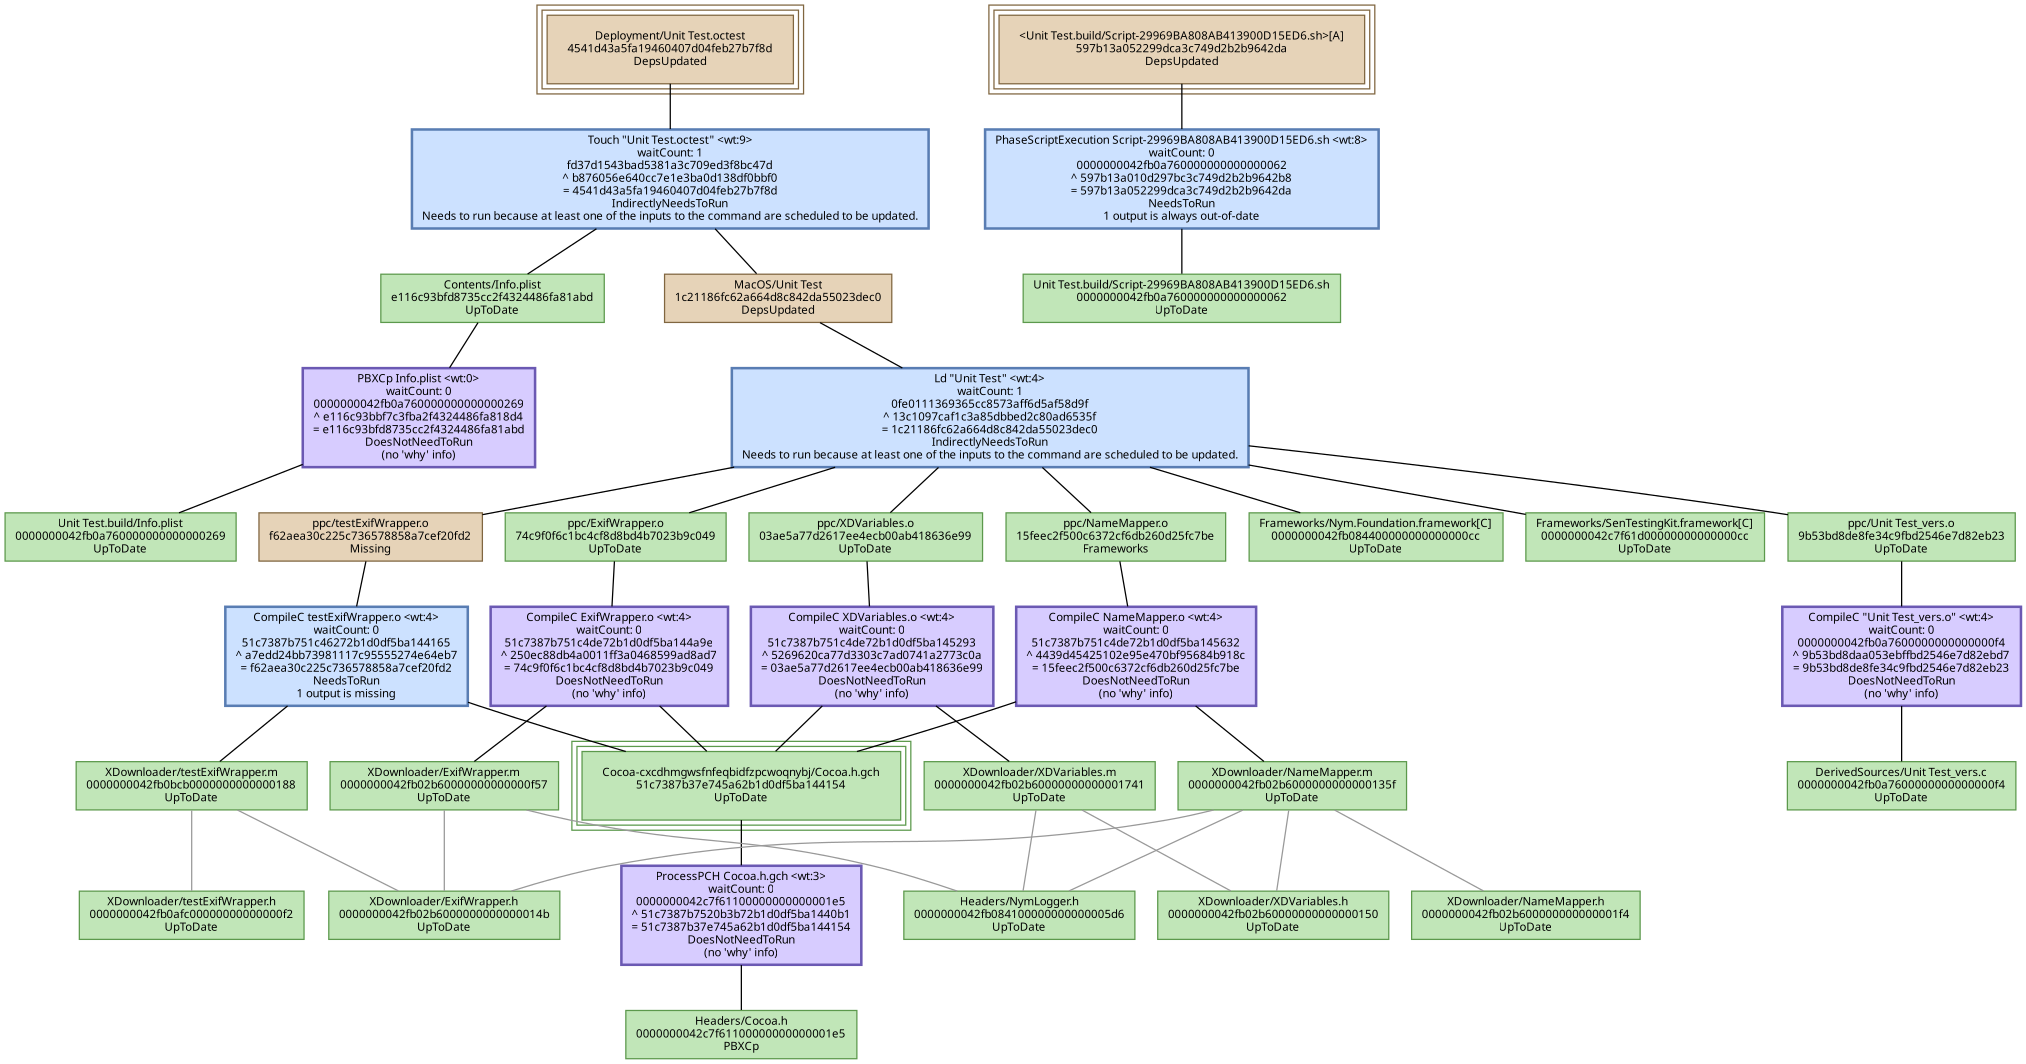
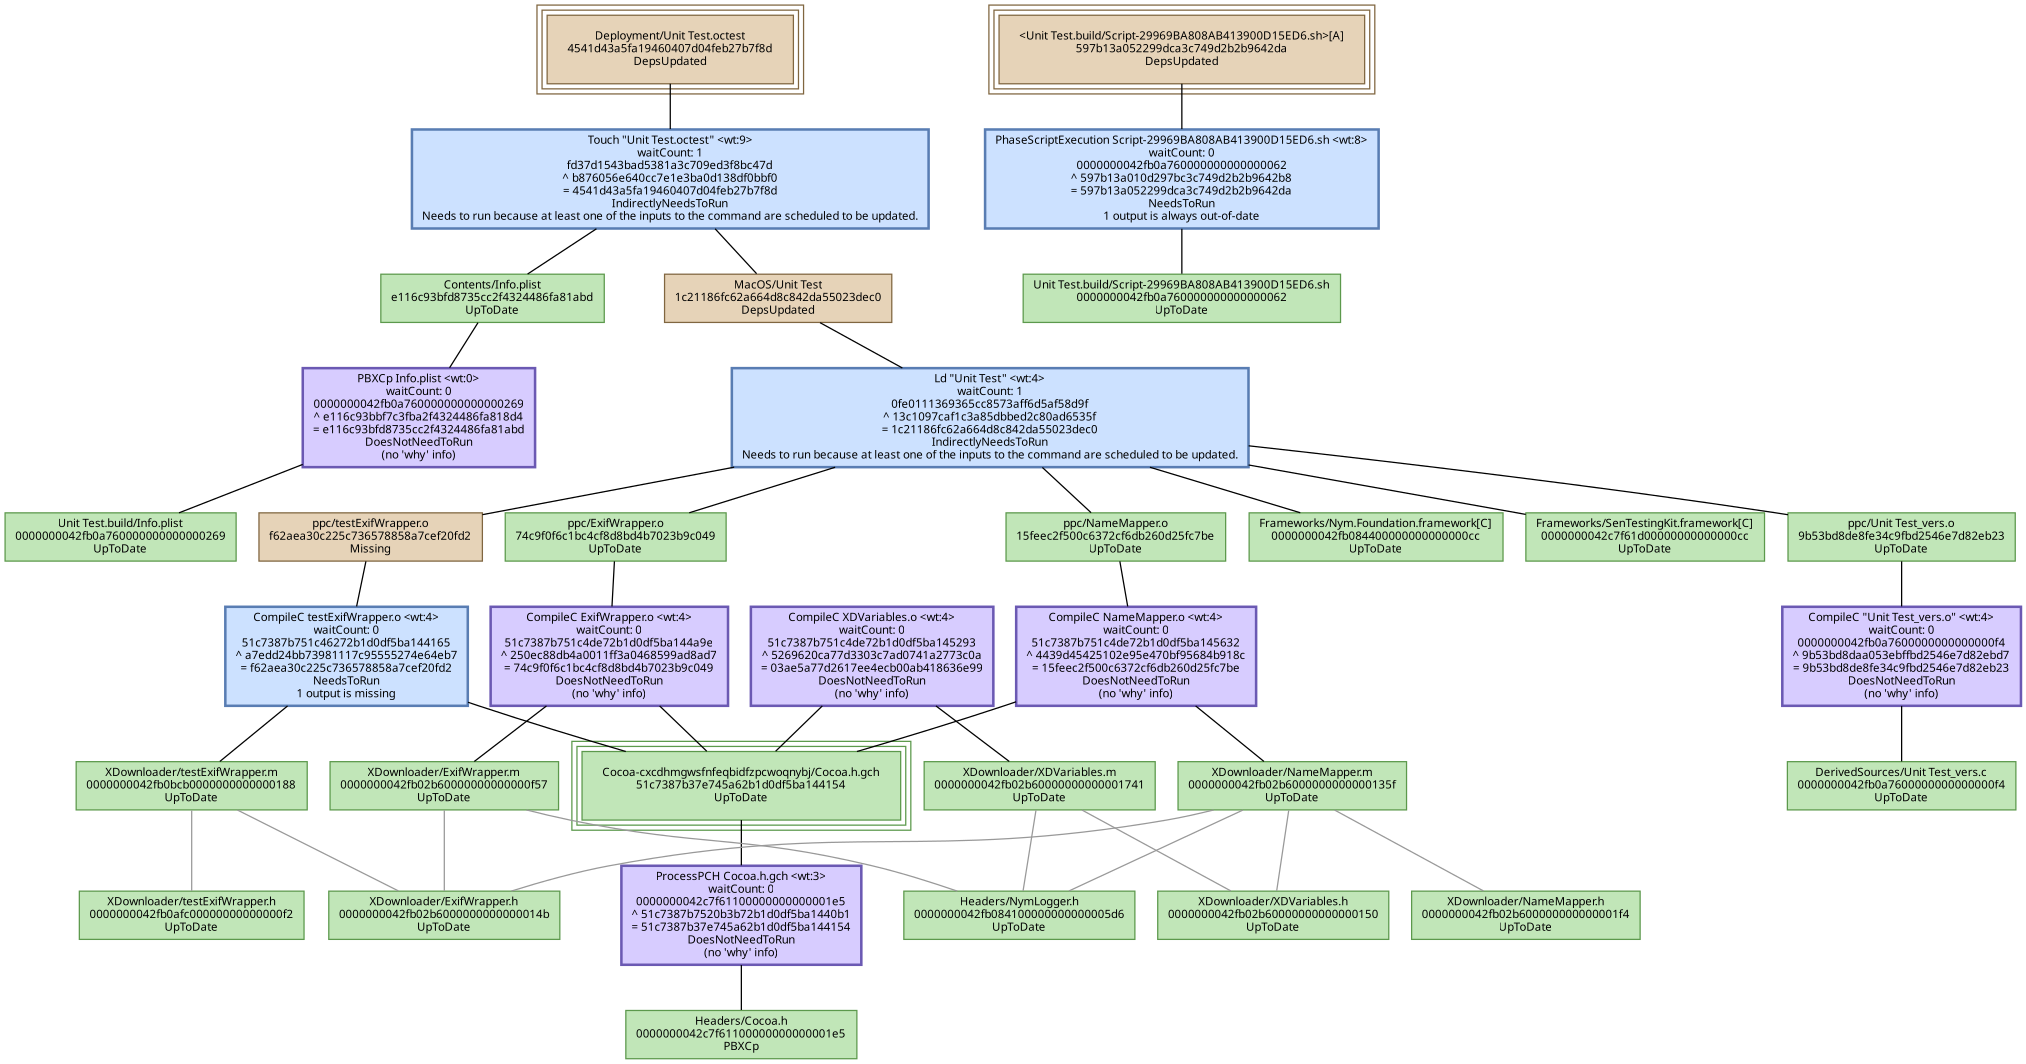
  digraph {
    concentrate=false
    node [color="0.3 0.5 0.6" fillcolor="0.3 0.2 0.9" fontname=Monaco fontsize=9 shape=box style=filled]
    edge [arrowhead=none arrowtail=normal color=black style=solid]
    n1 [color="0.1 0.5 0.5" fillcolor="0.1 0.2 0.9" label="Deployment/Unit Test.octest\n4541d43a5fa19460407d04feb27b7f8d\nDepsUpdated" peripheries=3]
    n2 [color="0.6 0.5 0.7" fillcolor="0.6 0.2 1.0" label="Touch \"Unit Test.octest\" <wt:9>\nwaitCount: 1\nfd37d1543bad5381a3c709ed3f8bc47d\n^ b876056e640cc7e1e3ba0d138df0bbf0\n= 4541d43a5fa19460407d04feb27b7f8d\nIndirectlyNeedsToRun\nNeeds to run because at least one of the inputs to the command are scheduled to be updated." style="filled,bold"]
    n3 [label="Contents/Info.plist\ne116c93bfd8735cc2f4324486fa81abd\nUpToDate"]
    n4 [color="0.1 0.5 0.5" fillcolor="0.1 0.2 0.9" label="MacOS/Unit Test\n1c21186fc62a664d8c842da55023dec0\nDepsUpdated"]
    n5 [color="0.7 0.5 0.7" fillcolor="0.7 0.2 1.0" label="PBXCp Info.plist <wt:0>\nwaitCount: 0\n0000000042fb0a760000000000000269\n^ e116c93bbf7c3fba2f4324486fa818d4\n= e116c93bfd8735cc2f4324486fa81abd\nDoesNotNeedToRun\n(no 'why' info)" style="filled,bold"]
    n6 [label="Unit Test.build/Info.plist\n0000000042fb0a760000000000000269\nUpToDate"]
-   n7 [label="ppc/NameMapper.o\n15feec2f500c6372cf6db260d25fc7be\nFrameworks"]
+   n7 [label="ppc/NameMapper.o\n15feec2f500c6372cf6db260d25fc7be\nUpToDate"]
    n8 [color="0.7 0.5 0.7" fillcolor="0.7 0.2 1.0" label="CompileC NameMapper.o <wt:4>\nwaitCount: 0\n51c7387b751c4de72b1d0df5ba145632\n^ 4439d45425102e95e470bf95684b918c\n= 15feec2f500c6372cf6db260d25fc7be\nDoesNotNeedToRun\n(no 'why' info)" style="filled,bold"]
    n9 [label="Cocoa-cxcdhmgwsfnfeqbidfzpcwoqnybj/Cocoa.h.gch\n51c7387b37e745a62b1d0df5ba144154\nUpToDate" peripheries=3]
    n10 [label="XDownloader/NameMapper.m\n0000000042fb02b6000000000000135f\nUpToDate"]
    n11 [label="Headers/Cocoa.h\n0000000042c7f61100000000000001e5\nPBXCp"]
    n12 [color="0.7 0.5 0.7" fillcolor="0.7 0.2 1.0" label="ProcessPCH Cocoa.h.gch <wt:3>\nwaitCount: 0\n0000000042c7f61100000000000001e5\n^ 51c7387b7520b3b72b1d0df5ba1440b1\n= 51c7387b37e745a62b1d0df5ba144154\nDoesNotNeedToRun\n(no 'why' info)" style="filled,bold"]
    n13 [label="XDownloader/ExifWrapper.h\n0000000042fb02b6000000000000014b\nUpToDate"]
    n14 [label="Headers/NymLogger.h\n0000000042fb084100000000000005d6\nUpToDate"]
    n15 [label="XDownloader/NameMapper.h\n0000000042fb02b600000000000001f4\nUpToDate"]
    n16 [label="XDownloader/XDVariables.h\n0000000042fb02b60000000000000150\nUpToDate"]
    n17 [color="0.1 0.5 0.5" fillcolor="0.1 0.2 0.9" label="ppc/testExifWrapper.o\nf62aea30c225c736578858a7cef20fd2\nMissing"]
    n18 [color="0.6 0.5 0.7" fillcolor="0.6 0.2 1.0" label="CompileC testExifWrapper.o <wt:4>\nwaitCount: 0\n51c7387b751c46272b1d0df5ba144165\n^ a7edd24bb73981117c95555274e64eb7\n= f62aea30c225c736578858a7cef20fd2\nNeedsToRun\n1 output is missing" style="filled,bold"]
    n19 [label="XDownloader/testExifWrapper.m\n0000000042fb0bcb0000000000000188\nUpToDate"]
    n20 [label="XDownloader/testExifWrapper.h\n0000000042fb0afc00000000000000f2\nUpToDate"]
-   n21 [label="ppc/XDVariables.o\n03ae5a77d2617ee4ecb00ab418636e99\nUpToDate"]
    n22 [color="0.7 0.5 0.7" fillcolor="0.7 0.2 1.0" label="CompileC XDVariables.o <wt:4>\nwaitCount: 0\n51c7387b751c4de72b1d0df5ba145293\n^ 5269620ca77d3303c7ad0741a2773c0a\n= 03ae5a77d2617ee4ecb00ab418636e99\nDoesNotNeedToRun\n(no 'why' info)" style="filled,bold"]
    n23 [label="XDownloader/XDVariables.m\n0000000042fb02b60000000000001741\nUpToDate"]
    n24 [label="ppc/ExifWrapper.o\n74c9f0f6c1bc4cf8d8bd4b7023b9c049\nUpToDate"]
    n25 [color="0.7 0.5 0.7" fillcolor="0.7 0.2 1.0" label="CompileC ExifWrapper.o <wt:4>\nwaitCount: 0\n51c7387b751c4de72b1d0df5ba144a9e\n^ 250ec88db4a0011ff3a0468599ad8ad7\n= 74c9f0f6c1bc4cf8d8bd4b7023b9c049\nDoesNotNeedToRun\n(no 'why' info)" style="filled,bold"]
    n26 [label="XDownloader/ExifWrapper.m\n0000000042fb02b60000000000000f57\nUpToDate"]
    n27 [label="ppc/Unit Test_vers.o\n9b53bd8de8fe34c9fbd2546e7d82eb23\nUpToDate"]
    n28 [color="0.7 0.5 0.7" fillcolor="0.7 0.2 1.0" label="CompileC \"Unit Test_vers.o\" <wt:4>\nwaitCount: 0\n0000000042fb0a7600000000000000f4\n^ 9b53bd8daa053ebffbd2546e7d82ebd7\n= 9b53bd8de8fe34c9fbd2546e7d82eb23\nDoesNotNeedToRun\n(no 'why' info)" style="filled,bold"]
    n29 [label="DerivedSources/Unit Test_vers.c\n0000000042fb0a7600000000000000f4\nUpToDate"]
    n30 [color="0.6 0.5 0.7" fillcolor="0.6 0.2 1.0" label="Ld \"Unit Test\" <wt:4>\nwaitCount: 1\n0fe0111369365cc8573aff6d5af58d9f\n^ 13c1097caf1c3a85dbbed2c80ad6535f\n= 1c21186fc62a664d8c842da55023dec0\nIndirectlyNeedsToRun\nNeeds to run because at least one of the inputs to the command are scheduled to be updated." style="filled,bold"]
    n31 [label="Frameworks/Nym.Foundation.framework[C]\n0000000042fb084400000000000000cc\nUpToDate"]
    n32 [label="Frameworks/SenTestingKit.framework[C]\n0000000042c7f61d00000000000000cc\nUpToDate"]
    n33 [color="0.1 0.5 0.5" fillcolor="0.1 0.2 0.9" label="<Unit Test.build/Script-29969BA808AB413900D15ED6.sh>[A]\n597b13a052299dca3c749d2b2b9642da\nDepsUpdated" peripheries=3]
    n34 [color="0.6 0.5 0.7" fillcolor="0.6 0.2 1.0" label="PhaseScriptExecution Script-29969BA808AB413900D15ED6.sh <wt:8>\nwaitCount: 0\n0000000042fb0a760000000000000062\n^ 597b13a010d297bc3c749d2b2b9642b8\n= 597b13a052299dca3c749d2b2b9642da\nNeedsToRun\n1 output is always out-of-date" style="filled,bold"]
    n35 [label="Unit Test.build/Script-29969BA808AB413900D15ED6.sh\n0000000042fb0a760000000000000062\nUpToDate"]
    n1 -> n2
    n2 -> n3
    n2 -> n4
    n3 -> n5
    n4 -> n30
    n5 -> n6
    n7 -> n8
    n8 -> n9
    n8 -> n10
    n9 -> n12
    n10 -> n13 [color=gray60]
    n10 -> n14 [color=gray60]
    n10 -> n15 [color=gray60]
    n10 -> n16 [color=gray60]
    n12 -> n11
    n17 -> n18
    n18 -> n9
    n18 -> n19
    n19 -> n13 [color=gray60]
    n19 -> n20 [color=gray60]
-   n21 -> n22
    n22 -> n9
    n22 -> n23
    n23 -> n14 [color=gray60]
    n23 -> n16 [color=gray60]
    n24 -> n25
    n25 -> n9
    n25 -> n26
    n26 -> n13 [color=gray60]
    n26 -> n14 [color=gray60]
    n27 -> n28
    n28 -> n29
    n30 -> n7
    n30 -> n17
-   n30 -> n21
    n30 -> n24
    n30 -> n27
    n30 -> n31
    n30 -> n32
    n33 -> n34
    n34 -> n35
  }
